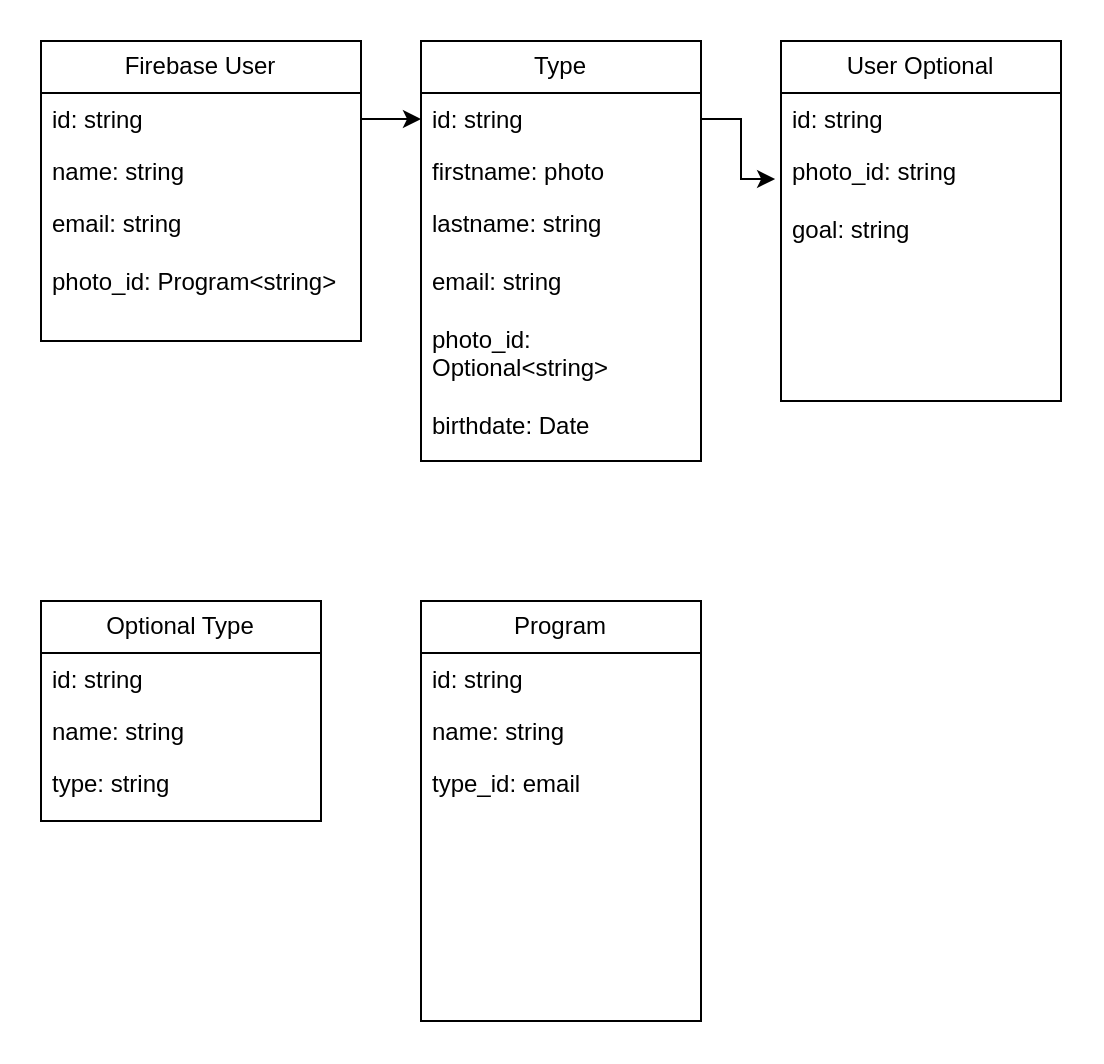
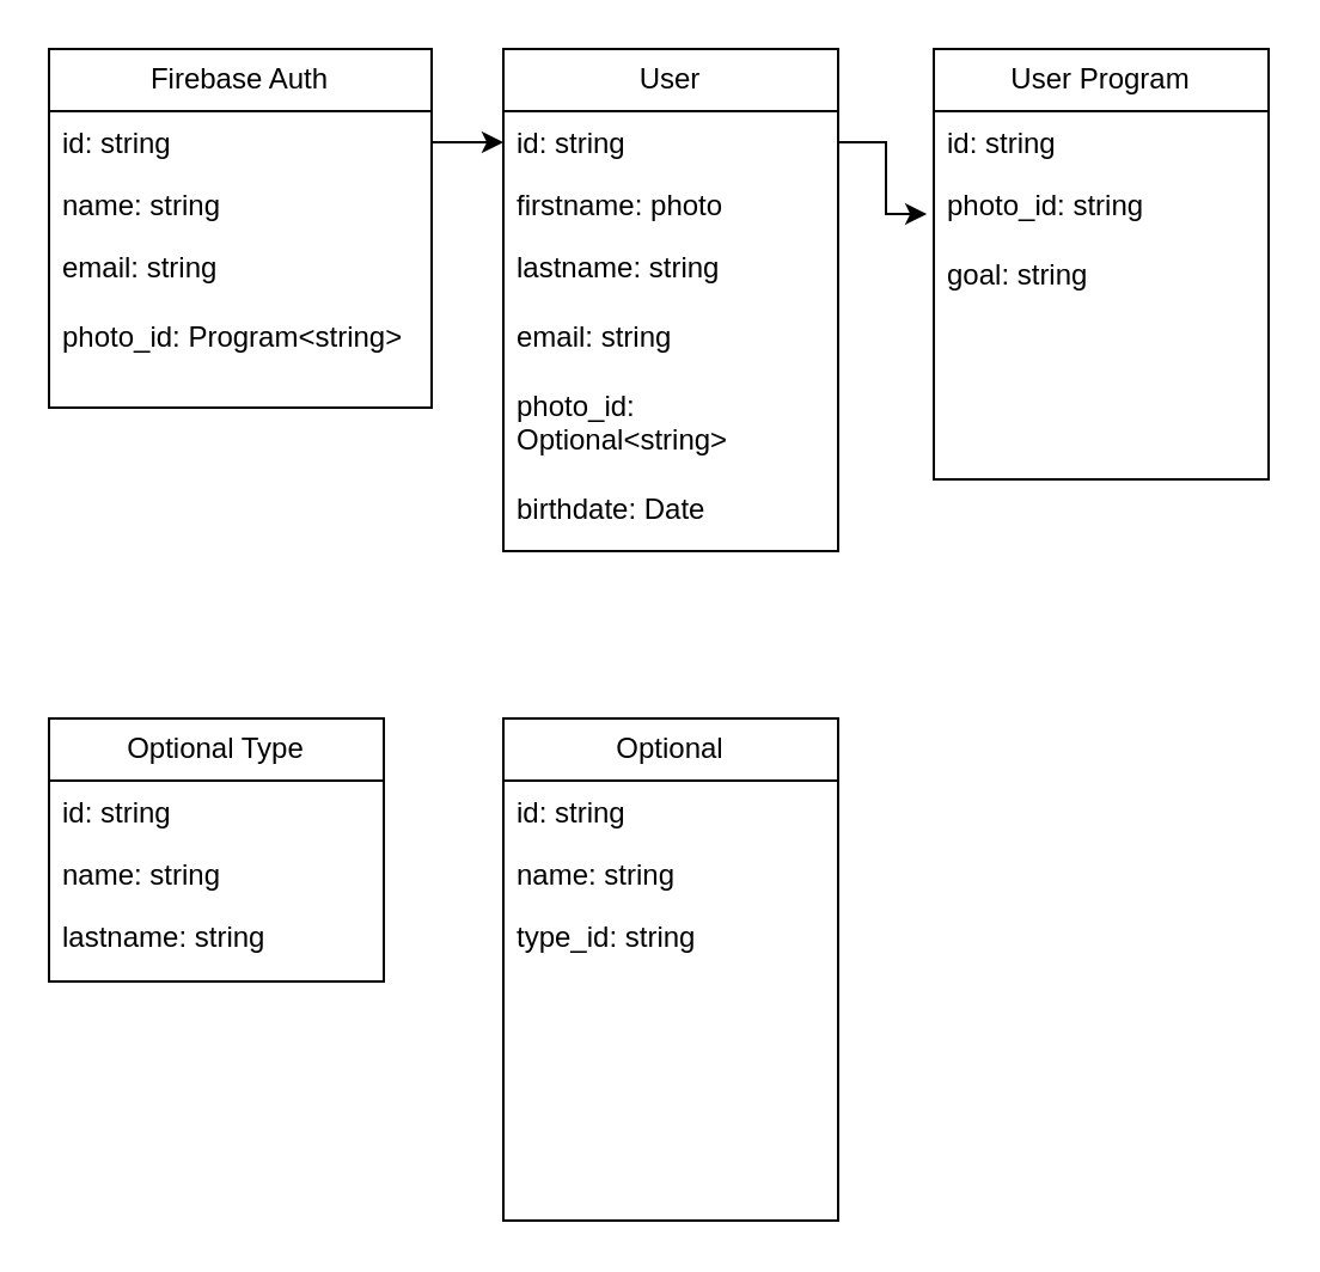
  <mxCell id="0" />
  <mxCell id="1" parent="0" />
- <mxCell id="2" value="Type" style="swimlane;fontStyle=0;childLayout=stackLayout;horizontal=1;startSize=26;fillColor=none;horizontalStack=0;resizeParent=1;resizeParentMax=0;resizeLast=0;collapsible=1;marginBottom=0;whiteSpace=wrap;html=1;" vertex="1" parent="1"><mxGeometry x="210" y="20" width="140" height="210" as="geometry" /></mxCell>
+ <mxCell id="2" value="User" style="swimlane;fontStyle=0;childLayout=stackLayout;horizontal=1;startSize=26;fillColor=none;horizontalStack=0;resizeParent=1;resizeParentMax=0;resizeLast=0;collapsible=1;marginBottom=0;whiteSpace=wrap;html=1;" vertex="1" parent="1"><mxGeometry x="210" y="20" width="140" height="210" as="geometry" /></mxCell>
  <mxCell id="3" value="id: string" style="text;strokeColor=none;fillColor=none;align=left;verticalAlign=top;spacingLeft=4;spacingRight=4;overflow=hidden;rotatable=0;points=[[0,0.5],[1,0.5]];portConstraint=eastwest;whiteSpace=wrap;html=1;" vertex="1" parent="2"><mxGeometry y="26" width="140" height="26" as="geometry" /></mxCell>
  <mxCell id="4" value="firstname: photo&lt;br&gt;" style="text;strokeColor=none;fillColor=none;align=left;verticalAlign=top;spacingLeft=4;spacingRight=4;overflow=hidden;rotatable=0;points=[[0,0.5],[1,0.5]];portConstraint=eastwest;whiteSpace=wrap;html=1;" vertex="1" parent="2"><mxGeometry y="52" width="140" height="26" as="geometry" /></mxCell>
  <mxCell id="5" value="lastname: string&lt;br&gt;&lt;br&gt;email: string&lt;br&gt;&lt;br&gt;photo_id: Optional&amp;lt;string&amp;gt;&lt;br&gt;&lt;br&gt;birthdate: Date" style="text;strokeColor=none;fillColor=none;align=left;verticalAlign=top;spacingLeft=4;spacingRight=4;overflow=hidden;rotatable=0;points=[[0,0.5],[1,0.5]];portConstraint=eastwest;whiteSpace=wrap;html=1;" vertex="1" parent="2"><mxGeometry y="78" width="140" height="132" as="geometry" /></mxCell>
- <mxCell id="6" value="Firebase User" style="swimlane;fontStyle=0;childLayout=stackLayout;horizontal=1;startSize=26;fillColor=none;horizontalStack=0;resizeParent=1;resizeParentMax=0;resizeLast=0;collapsible=1;marginBottom=0;whiteSpace=wrap;html=1;" vertex="1" parent="1"><mxGeometry x="20" y="20" width="160" height="150" as="geometry" /></mxCell>
+ <mxCell id="6" value="Firebase Auth" style="swimlane;fontStyle=0;childLayout=stackLayout;horizontal=1;startSize=26;fillColor=none;horizontalStack=0;resizeParent=1;resizeParentMax=0;resizeLast=0;collapsible=1;marginBottom=0;whiteSpace=wrap;html=1;" vertex="1" parent="1"><mxGeometry x="20" y="20" width="160" height="150" as="geometry" /></mxCell>
  <mxCell id="7" value="id: string" style="text;strokeColor=none;fillColor=none;align=left;verticalAlign=top;spacingLeft=4;spacingRight=4;overflow=hidden;rotatable=0;points=[[0,0.5],[1,0.5]];portConstraint=eastwest;whiteSpace=wrap;html=1;" vertex="1" parent="6"><mxGeometry y="26" width="160" height="26" as="geometry" /></mxCell>
  <mxCell id="8" value="name: string" style="text;strokeColor=none;fillColor=none;align=left;verticalAlign=top;spacingLeft=4;spacingRight=4;overflow=hidden;rotatable=0;points=[[0,0.5],[1,0.5]];portConstraint=eastwest;whiteSpace=wrap;html=1;" vertex="1" parent="6"><mxGeometry y="52" width="160" height="26" as="geometry" /></mxCell>
  <mxCell id="9" value="email: string&lt;br&gt;&lt;br&gt;photo_id: Program&amp;lt;string&amp;gt;" style="text;strokeColor=none;fillColor=none;align=left;verticalAlign=top;spacingLeft=4;spacingRight=4;overflow=hidden;rotatable=0;points=[[0,0.5],[1,0.5]];portConstraint=eastwest;whiteSpace=wrap;html=1;" vertex="1" parent="6"><mxGeometry y="78" width="160" height="72" as="geometry" /></mxCell>
  <mxCell id="10" value="" style="edgeStyle=orthogonalEdgeStyle;rounded=0;orthogonalLoop=1;jettySize=auto;html=1;entryX=0;entryY=0.5;entryDx=0;entryDy=0;" edge="1" parent="1" source="7" target="3"><mxGeometry relative="1" as="geometry" /></mxCell>
- <mxCell id="11" value="Program" style="swimlane;fontStyle=0;childLayout=stackLayout;horizontal=1;startSize=26;fillColor=none;horizontalStack=0;resizeParent=1;resizeParentMax=0;resizeLast=0;collapsible=1;marginBottom=0;whiteSpace=wrap;html=1;" vertex="1" parent="1"><mxGeometry x="210" y="300" width="140" height="210" as="geometry" /></mxCell>
+ <mxCell id="11" value="Optional" style="swimlane;fontStyle=0;childLayout=stackLayout;horizontal=1;startSize=26;fillColor=none;horizontalStack=0;resizeParent=1;resizeParentMax=0;resizeLast=0;collapsible=1;marginBottom=0;whiteSpace=wrap;html=1;" vertex="1" parent="1"><mxGeometry x="210" y="300" width="140" height="210" as="geometry" /></mxCell>
  <mxCell id="12" value="id: string" style="text;strokeColor=none;fillColor=none;align=left;verticalAlign=top;spacingLeft=4;spacingRight=4;overflow=hidden;rotatable=0;points=[[0,0.5],[1,0.5]];portConstraint=eastwest;whiteSpace=wrap;html=1;" vertex="1" parent="11"><mxGeometry y="26" width="140" height="26" as="geometry" /></mxCell>
  <mxCell id="13" value="name: string" style="text;strokeColor=none;fillColor=none;align=left;verticalAlign=top;spacingLeft=4;spacingRight=4;overflow=hidden;rotatable=0;points=[[0,0.5],[1,0.5]];portConstraint=eastwest;whiteSpace=wrap;html=1;" vertex="1" parent="11"><mxGeometry y="52" width="140" height="26" as="geometry" /></mxCell>
- <mxCell id="14" value="type_id: email" style="text;strokeColor=none;fillColor=none;align=left;verticalAlign=top;spacingLeft=4;spacingRight=4;overflow=hidden;rotatable=0;points=[[0,0.5],[1,0.5]];portConstraint=eastwest;whiteSpace=wrap;html=1;" vertex="1" parent="11"><mxGeometry y="78" width="140" height="132" as="geometry" /></mxCell>
- <mxCell id="15" value="User Optional" style="swimlane;fontStyle=0;childLayout=stackLayout;horizontal=1;startSize=26;fillColor=none;horizontalStack=0;resizeParent=1;resizeParentMax=0;resizeLast=0;collapsible=1;marginBottom=0;whiteSpace=wrap;html=1;" vertex="1" parent="1"><mxGeometry x="390" y="20" width="140" height="180" as="geometry" /></mxCell>
+ <mxCell id="14" value="type_id: string" style="text;strokeColor=none;fillColor=none;align=left;verticalAlign=top;spacingLeft=4;spacingRight=4;overflow=hidden;rotatable=0;points=[[0,0.5],[1,0.5]];portConstraint=eastwest;whiteSpace=wrap;html=1;" vertex="1" parent="11"><mxGeometry y="78" width="140" height="132" as="geometry" /></mxCell>
+ <mxCell id="15" value="User Program" style="swimlane;fontStyle=0;childLayout=stackLayout;horizontal=1;startSize=26;fillColor=none;horizontalStack=0;resizeParent=1;resizeParentMax=0;resizeLast=0;collapsible=1;marginBottom=0;whiteSpace=wrap;html=1;" vertex="1" parent="1"><mxGeometry x="390" y="20" width="140" height="180" as="geometry" /></mxCell>
  <mxCell id="16" value="id: string" style="text;strokeColor=none;fillColor=none;align=left;verticalAlign=top;spacingLeft=4;spacingRight=4;overflow=hidden;rotatable=0;points=[[0,0.5],[1,0.5]];portConstraint=eastwest;whiteSpace=wrap;html=1;" vertex="1" parent="15"><mxGeometry y="26" width="140" height="26" as="geometry" /></mxCell>
  <mxCell id="17" value="photo_id: string&lt;br&gt;&lt;br&gt;goal: string" style="text;strokeColor=none;fillColor=none;align=left;verticalAlign=top;spacingLeft=4;spacingRight=4;overflow=hidden;rotatable=0;points=[[0,0.5],[1,0.5]];portConstraint=eastwest;whiteSpace=wrap;html=1;" vertex="1" parent="15"><mxGeometry y="52" width="140" height="128" as="geometry" /></mxCell>
  <mxCell id="18" value="" style="edgeStyle=orthogonalEdgeStyle;rounded=0;orthogonalLoop=1;jettySize=auto;html=1;entryX=-0.021;entryY=0.133;entryDx=0;entryDy=0;entryPerimeter=0;" edge="1" parent="1" source="3" target="17"><mxGeometry relative="1" as="geometry"><mxPoint x="380" y="100" as="targetPoint" /></mxGeometry></mxCell>
  <mxCell id="19" value="Optional Type" style="swimlane;fontStyle=0;childLayout=stackLayout;horizontal=1;startSize=26;fillColor=none;horizontalStack=0;resizeParent=1;resizeParentMax=0;resizeLast=0;collapsible=1;marginBottom=0;whiteSpace=wrap;html=1;" vertex="1" parent="1"><mxGeometry x="20" y="300" width="140" height="110" as="geometry" /></mxCell>
  <mxCell id="20" value="id: string" style="text;strokeColor=none;fillColor=none;align=left;verticalAlign=top;spacingLeft=4;spacingRight=4;overflow=hidden;rotatable=0;points=[[0,0.5],[1,0.5]];portConstraint=eastwest;whiteSpace=wrap;html=1;" vertex="1" parent="19"><mxGeometry y="26" width="140" height="26" as="geometry" /></mxCell>
  <mxCell id="21" value="name: string" style="text;strokeColor=none;fillColor=none;align=left;verticalAlign=top;spacingLeft=4;spacingRight=4;overflow=hidden;rotatable=0;points=[[0,0.5],[1,0.5]];portConstraint=eastwest;whiteSpace=wrap;html=1;" vertex="1" parent="19"><mxGeometry y="52" width="140" height="26" as="geometry" /></mxCell>
- <mxCell id="22" value="type: string" style="text;strokeColor=none;fillColor=none;align=left;verticalAlign=top;spacingLeft=4;spacingRight=4;overflow=hidden;rotatable=0;points=[[0,0.5],[1,0.5]];portConstraint=eastwest;whiteSpace=wrap;html=1;" vertex="1" parent="19"><mxGeometry y="78" width="140" height="32" as="geometry" /></mxCell>
+ <mxCell id="22" value="lastname: string" style="text;strokeColor=none;fillColor=none;align=left;verticalAlign=top;spacingLeft=4;spacingRight=4;overflow=hidden;rotatable=0;points=[[0,0.5],[1,0.5]];portConstraint=eastwest;whiteSpace=wrap;html=1;" vertex="1" parent="19"><mxGeometry y="78" width="140" height="32" as="geometry" /></mxCell>
